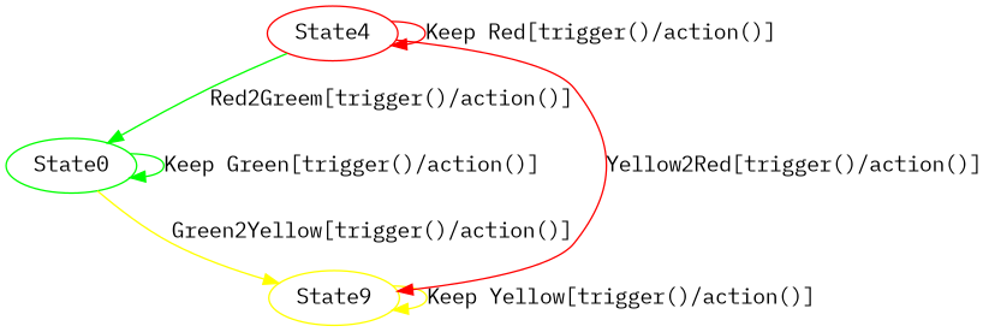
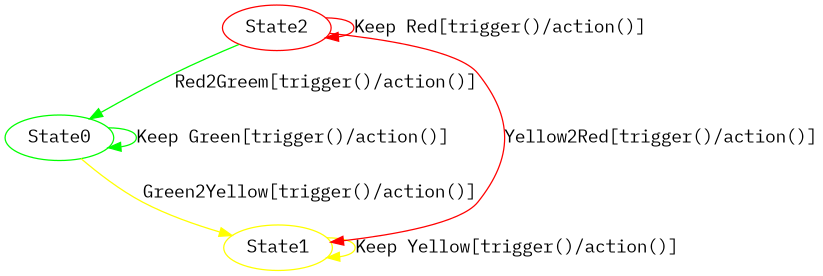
  digraph {
    fontname="IBM Plex Mono"
    node [fontname="IBM Plex Mono"]
    edge [color=green fontname="IBM Plex Mono"]
    State0 [color=green]
-   State1 [color=yellow label=State9]
-   State2 [color=red label=State4]
+   State1 [color=yellow]
+   State2 [color=red]
    State0 -> State0 [label="Keep Green[trigger()/action()]"]
    State0 -> State1 [color=yellow label="Green2Yellow[trigger()/action()]"]
    State1 -> State1 [color=yellow label="Keep Yellow[trigger()/action()]"]
    State2 -> State0 [label="Red2Greem[trigger()/action()]"]
    State2 -> State1 [color=red label="Yellow2Red[trigger()/action()]"]
    State2 -> State2 [color=red label="Keep Red[trigger()/action()]"]
  }
